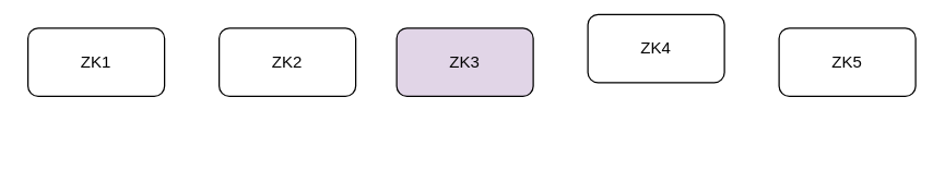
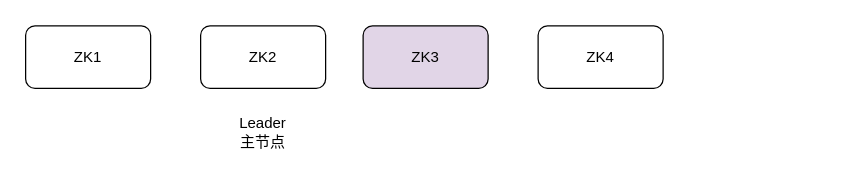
  <mxCell id="0" />
  <mxCell id="1" parent="0" />
  <mxCell id="2" value="ZK1" style="rounded=1;whiteSpace=wrap;html=1;" vertex="1" parent="1"><mxGeometry x="20" y="20" width="100" height="50" as="geometry" /></mxCell>
  <mxCell id="3" value="ZK2" style="rounded=1;whiteSpace=wrap;html=1;" vertex="1" parent="1"><mxGeometry x="160" y="20" width="100" height="50" as="geometry" /></mxCell>
  <mxCell id="4" value="ZK3" style="rounded=1;whiteSpace=wrap;html=1;fillColor=#e1d5e7;" vertex="1" parent="1"><mxGeometry x="290" y="20" width="100" height="50" as="geometry" /></mxCell>
- <mxCell id="5" value="ZK4" style="rounded=1;whiteSpace=wrap;html=1;" vertex="1" parent="1"><mxGeometry x="430" y="10" width="100" height="50" as="geometry" /></mxCell>
- <mxCell id="6" value="ZK5" style="rounded=1;whiteSpace=wrap;html=1;" vertex="1" parent="1"><mxGeometry x="570" y="20" width="100" height="50" as="geometry" /></mxCell>
+ <mxCell id="5" value="ZK4" style="rounded=1;whiteSpace=wrap;html=1;" vertex="1" parent="1"><mxGeometry x="430" y="20" width="100" height="50" as="geometry" /></mxCell>
+ <mxCell id="7" value="Leader&lt;br&gt;主节点" style="text;html=1;strokeColor=none;fillColor=none;align=center;verticalAlign=middle;whiteSpace=wrap;rounded=0;" vertex="1" parent="1"><mxGeometry x="185" y="90" width="50" height="30" as="geometry" /></mxCell>
